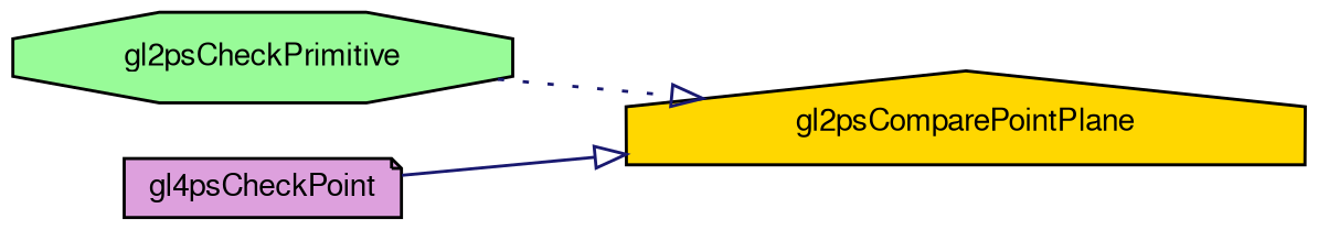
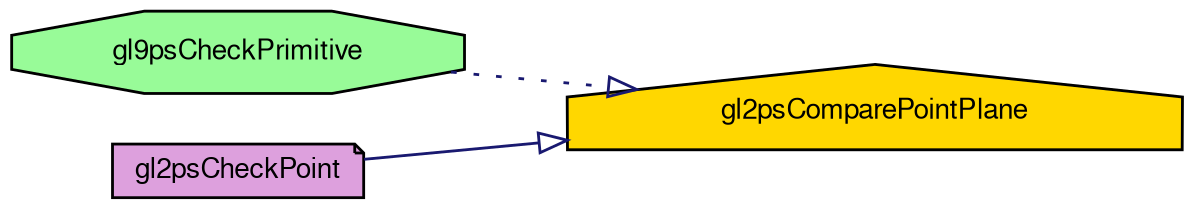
  digraph {
    rankdir=LR
    node [color=black fontname=FreeSans fontsize=10 style=filled]
    edge [arrowhead=onormal color=midnightblue fontname=FreeSans fontsize=10 labelfontname=FreeSans labelfontsize=10]
-   n1 [fillcolor=palegreen fontcolor=black height=0.2 label=gl2psCheckPrimitive shape=octagon width=0.4]
+   n1 [fillcolor=palegreen fontcolor=black height=0.2 label=gl9psCheckPrimitive shape=octagon width=0.4]
    n2 [fillcolor=gold height=0.2 label=gl2psComparePointPlane shape=house width=0.4]
-   n3 [fillcolor=plum height=0.2 label=gl4psCheckPoint shape=note width=0.4]
+   n3 [fillcolor=plum height=0.2 label=gl2psCheckPoint shape=note width=0.4]
    n1 -> n2 [style=dotted]
    n3 -> n2 [style=solid]
  }
